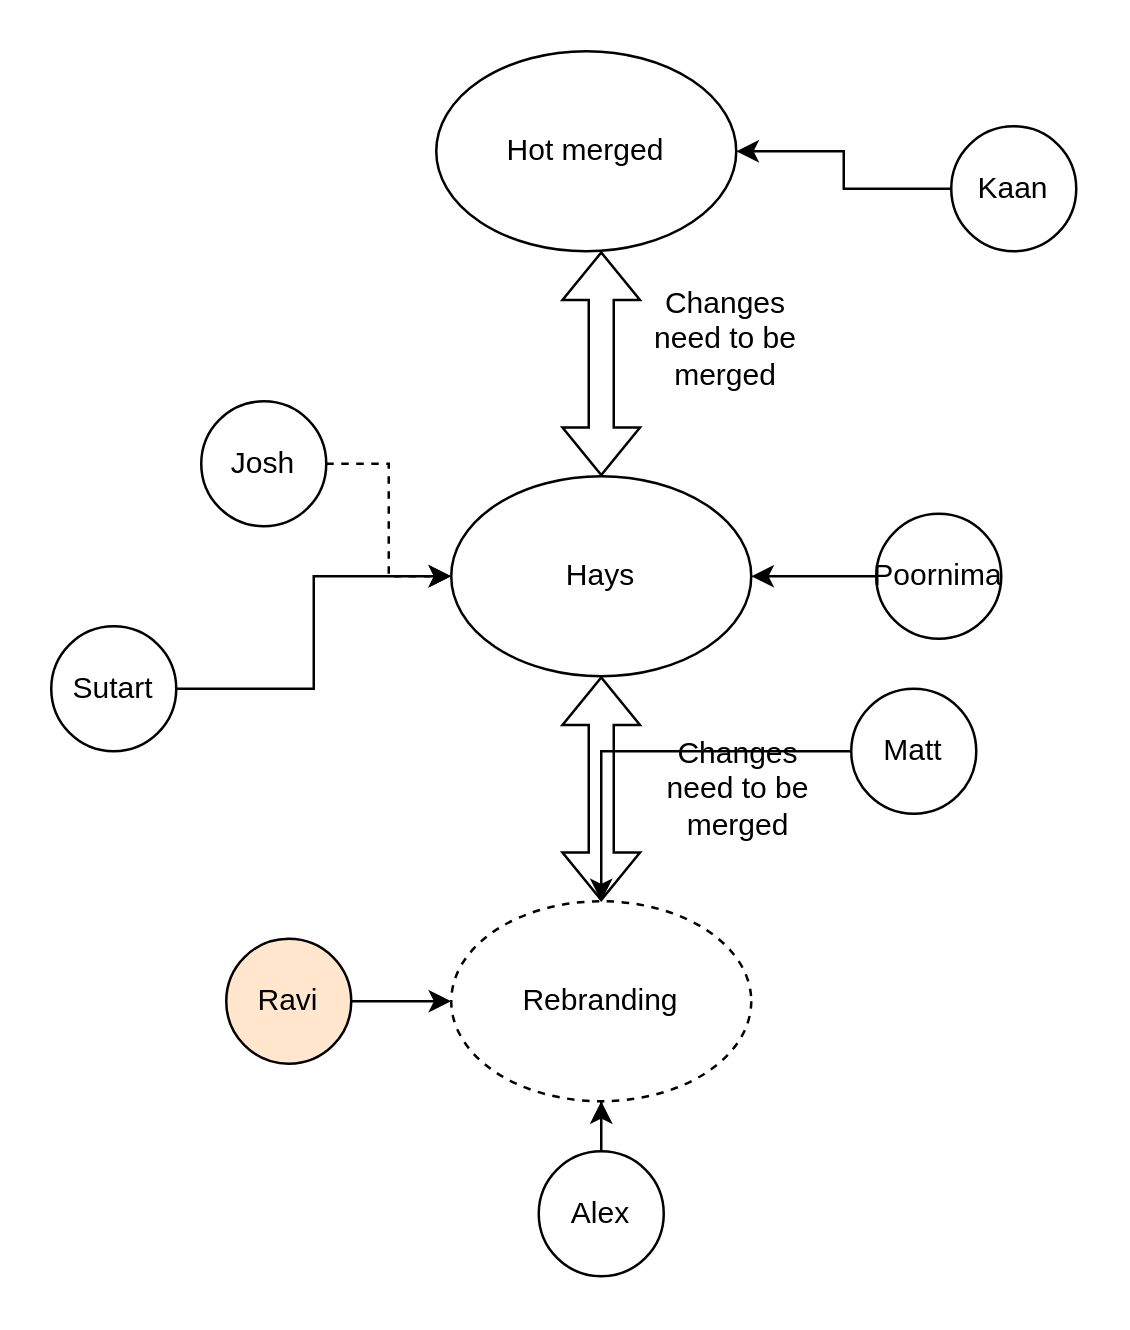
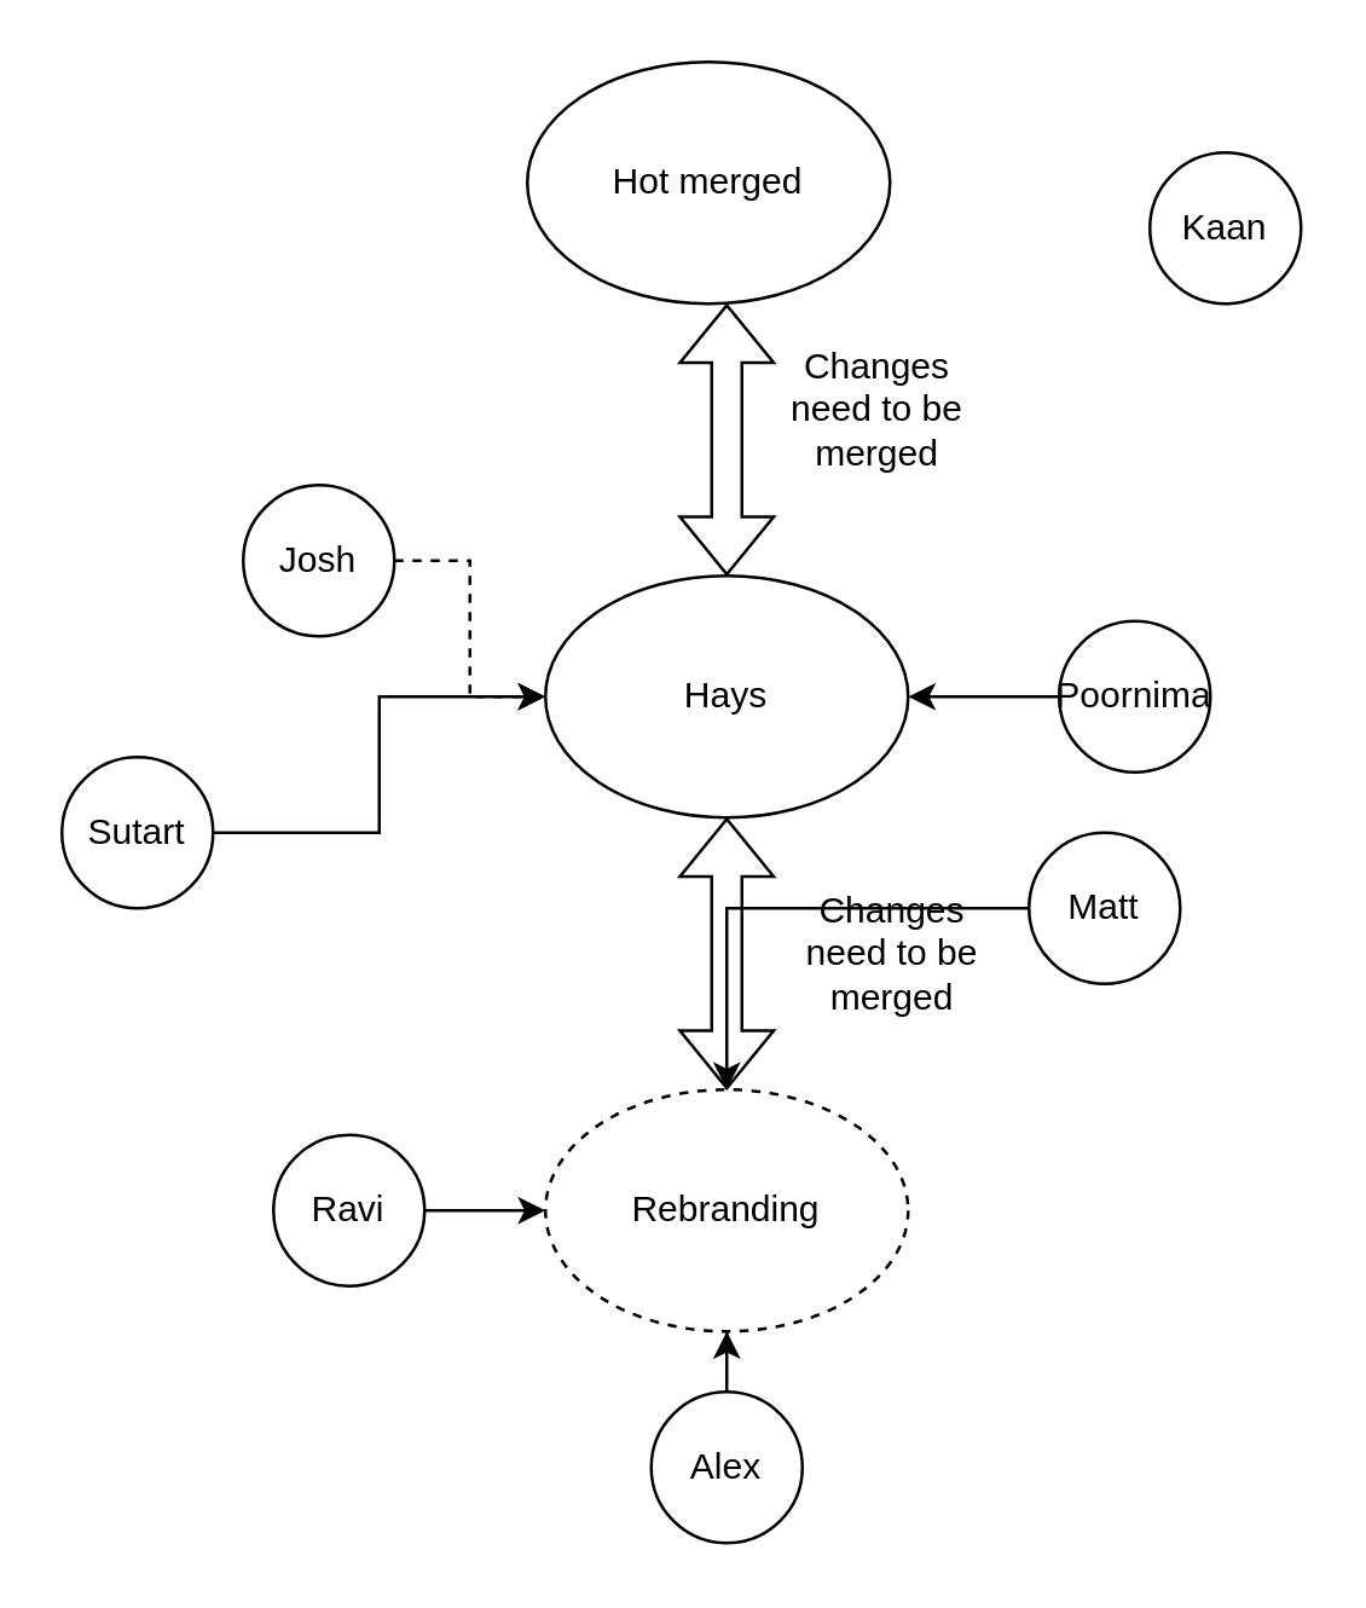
  <mxCell id="0" />
  <mxCell id="1" parent="0" />
  <mxCell id="2" value="Hays" style="ellipse;whiteSpace=wrap;html=1;" vertex="1" parent="1"><mxGeometry x="180" y="190" width="120" height="80" as="geometry" /></mxCell>
  <mxCell id="3" value="Rebranding" style="ellipse;whiteSpace=wrap;html=1;dashed=1;" vertex="1" parent="1"><mxGeometry x="180" y="360" width="120" height="80" as="geometry" /></mxCell>
  <mxCell id="4" value="Hot merged" style="ellipse;whiteSpace=wrap;html=1;" vertex="1" parent="1"><mxGeometry x="174" y="20" width="120" height="80" as="geometry" /></mxCell>
  <mxCell id="5" value="" style="edgeStyle=orthogonalEdgeStyle;rounded=0;orthogonalLoop=1;jettySize=auto;html=1;" edge="1" parent="1" source="6" target="3"><mxGeometry relative="1" as="geometry" /></mxCell>
  <mxCell id="6" value="Matt" style="ellipse;whiteSpace=wrap;html=1;" vertex="1" parent="1"><mxGeometry x="340" y="275" width="50" height="50" as="geometry" /></mxCell>
  <mxCell id="7" value="" style="edgeStyle=orthogonalEdgeStyle;rounded=0;orthogonalLoop=1;jettySize=auto;html=1;" edge="1" parent="1" source="8" target="3"><mxGeometry relative="1" as="geometry" /></mxCell>
  <mxCell id="8" value="Alex" style="ellipse;whiteSpace=wrap;html=1;aspect=fixed;" vertex="1" parent="1"><mxGeometry x="215" y="460" width="50" height="50" as="geometry" /></mxCell>
  <mxCell id="9" value="" style="edgeStyle=orthogonalEdgeStyle;rounded=0;orthogonalLoop=1;jettySize=auto;html=1;" edge="1" parent="1" source="10" target="3"><mxGeometry relative="1" as="geometry" /></mxCell>
- <mxCell id="10" value="Ravi" style="ellipse;whiteSpace=wrap;html=1;aspect=fixed;fillColor=#ffe6cc;" vertex="1" parent="1"><mxGeometry x="90" y="375" width="50" height="50" as="geometry" /></mxCell>
+ <mxCell id="10" value="Ravi" style="ellipse;whiteSpace=wrap;html=1;aspect=fixed;" vertex="1" parent="1"><mxGeometry x="90" y="375" width="50" height="50" as="geometry" /></mxCell>
  <mxCell id="11" value="" style="edgeStyle=orthogonalEdgeStyle;rounded=0;orthogonalLoop=1;jettySize=auto;html=1;" edge="1" parent="1" source="12" target="2"><mxGeometry relative="1" as="geometry" /></mxCell>
  <mxCell id="12" value="Poornima" style="ellipse;whiteSpace=wrap;html=1;aspect=fixed;" vertex="1" parent="1"><mxGeometry x="350" y="205" width="50" height="50" as="geometry" /></mxCell>
  <mxCell id="13" value="" style="edgeStyle=orthogonalEdgeStyle;rounded=0;orthogonalLoop=1;jettySize=auto;html=1;dashed=1;" edge="1" parent="1" source="14" target="2"><mxGeometry relative="1" as="geometry" /></mxCell>
  <mxCell id="14" value="Josh" style="ellipse;whiteSpace=wrap;html=1;aspect=fixed;" vertex="1" parent="1"><mxGeometry x="80" y="160" width="50" height="50" as="geometry" /></mxCell>
  <mxCell id="15" value="" style="edgeStyle=orthogonalEdgeStyle;rounded=0;orthogonalLoop=1;jettySize=auto;html=1;" edge="1" parent="1" source="16" target="2"><mxGeometry relative="1" as="geometry" /></mxCell>
  <mxCell id="16" value="Sutart" style="ellipse;whiteSpace=wrap;html=1;aspect=fixed;" vertex="1" parent="1"><mxGeometry x="20" y="250" width="50" height="50" as="geometry" /></mxCell>
- <mxCell id="17" value="" style="edgeStyle=orthogonalEdgeStyle;rounded=0;orthogonalLoop=1;jettySize=auto;html=1;" edge="1" parent="1" source="18" target="4"><mxGeometry relative="1" as="geometry" /></mxCell>
  <mxCell id="18" value="Kaan" style="ellipse;whiteSpace=wrap;html=1;aspect=fixed;" vertex="1" parent="1"><mxGeometry x="380" y="50" width="50" height="50" as="geometry" /></mxCell>
  <mxCell id="19" value="" style="shape=flexArrow;endArrow=classic;startArrow=classic;html=1;rounded=0;" edge="1" parent="1" source="2"><mxGeometry width="100" height="100" relative="1" as="geometry"><mxPoint x="140" y="200" as="sourcePoint" /><mxPoint x="240" y="100" as="targetPoint" /></mxGeometry></mxCell>
  <mxCell id="20" value="" style="shape=flexArrow;endArrow=classic;startArrow=classic;html=1;rounded=0;exitX=0.5;exitY=0;exitDx=0;exitDy=0;entryX=0.5;entryY=1;entryDx=0;entryDy=0;" edge="1" parent="1" source="3" target="2"><mxGeometry width="100" height="100" relative="1" as="geometry"><mxPoint x="180" y="350" as="sourcePoint" /><mxPoint x="280" y="250" as="targetPoint" /></mxGeometry></mxCell>
  <mxCell id="21" value="Changes need to be merged" style="text;html=1;strokeColor=none;fillColor=none;align=center;verticalAlign=middle;whiteSpace=wrap;rounded=0;" vertex="1" parent="1"><mxGeometry x="260" y="120" width="60" height="30" as="geometry" /></mxCell>
  <mxCell id="22" value="Changes need to be merged" style="text;html=1;strokeColor=none;fillColor=none;align=center;verticalAlign=middle;whiteSpace=wrap;rounded=0;" vertex="1" parent="1"><mxGeometry x="265" y="300" width="60" height="30" as="geometry" /></mxCell>
